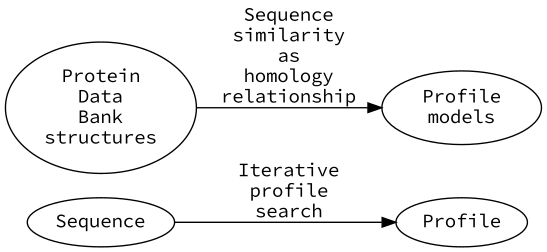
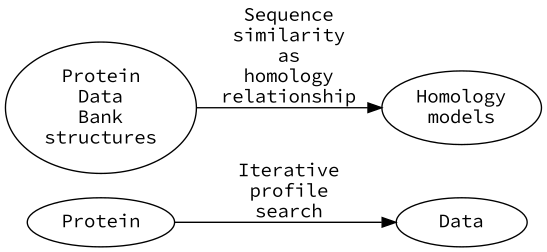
  digraph {
    fontname="Source Code Pro"
    rankdir=LR
    node [fontname="Source Code Pro"]
    edge [fontname="Source Code Pro"]
-   Sequence
-   Profile
+   Sequence [label=Protein]
+   Profile [label=Data]
    n3 [label="Protein\nData\nBank\nstructures"]
-   n4 [label="Profile\nmodels"]
+   n4 [label="Homology\nmodels"]
    Sequence -> Profile [label="Iterative\nprofile\nsearch"]
    n3 -> n4 [label="Sequence\nsimilarity\nas\nhomology\nrelationship"]
  }
